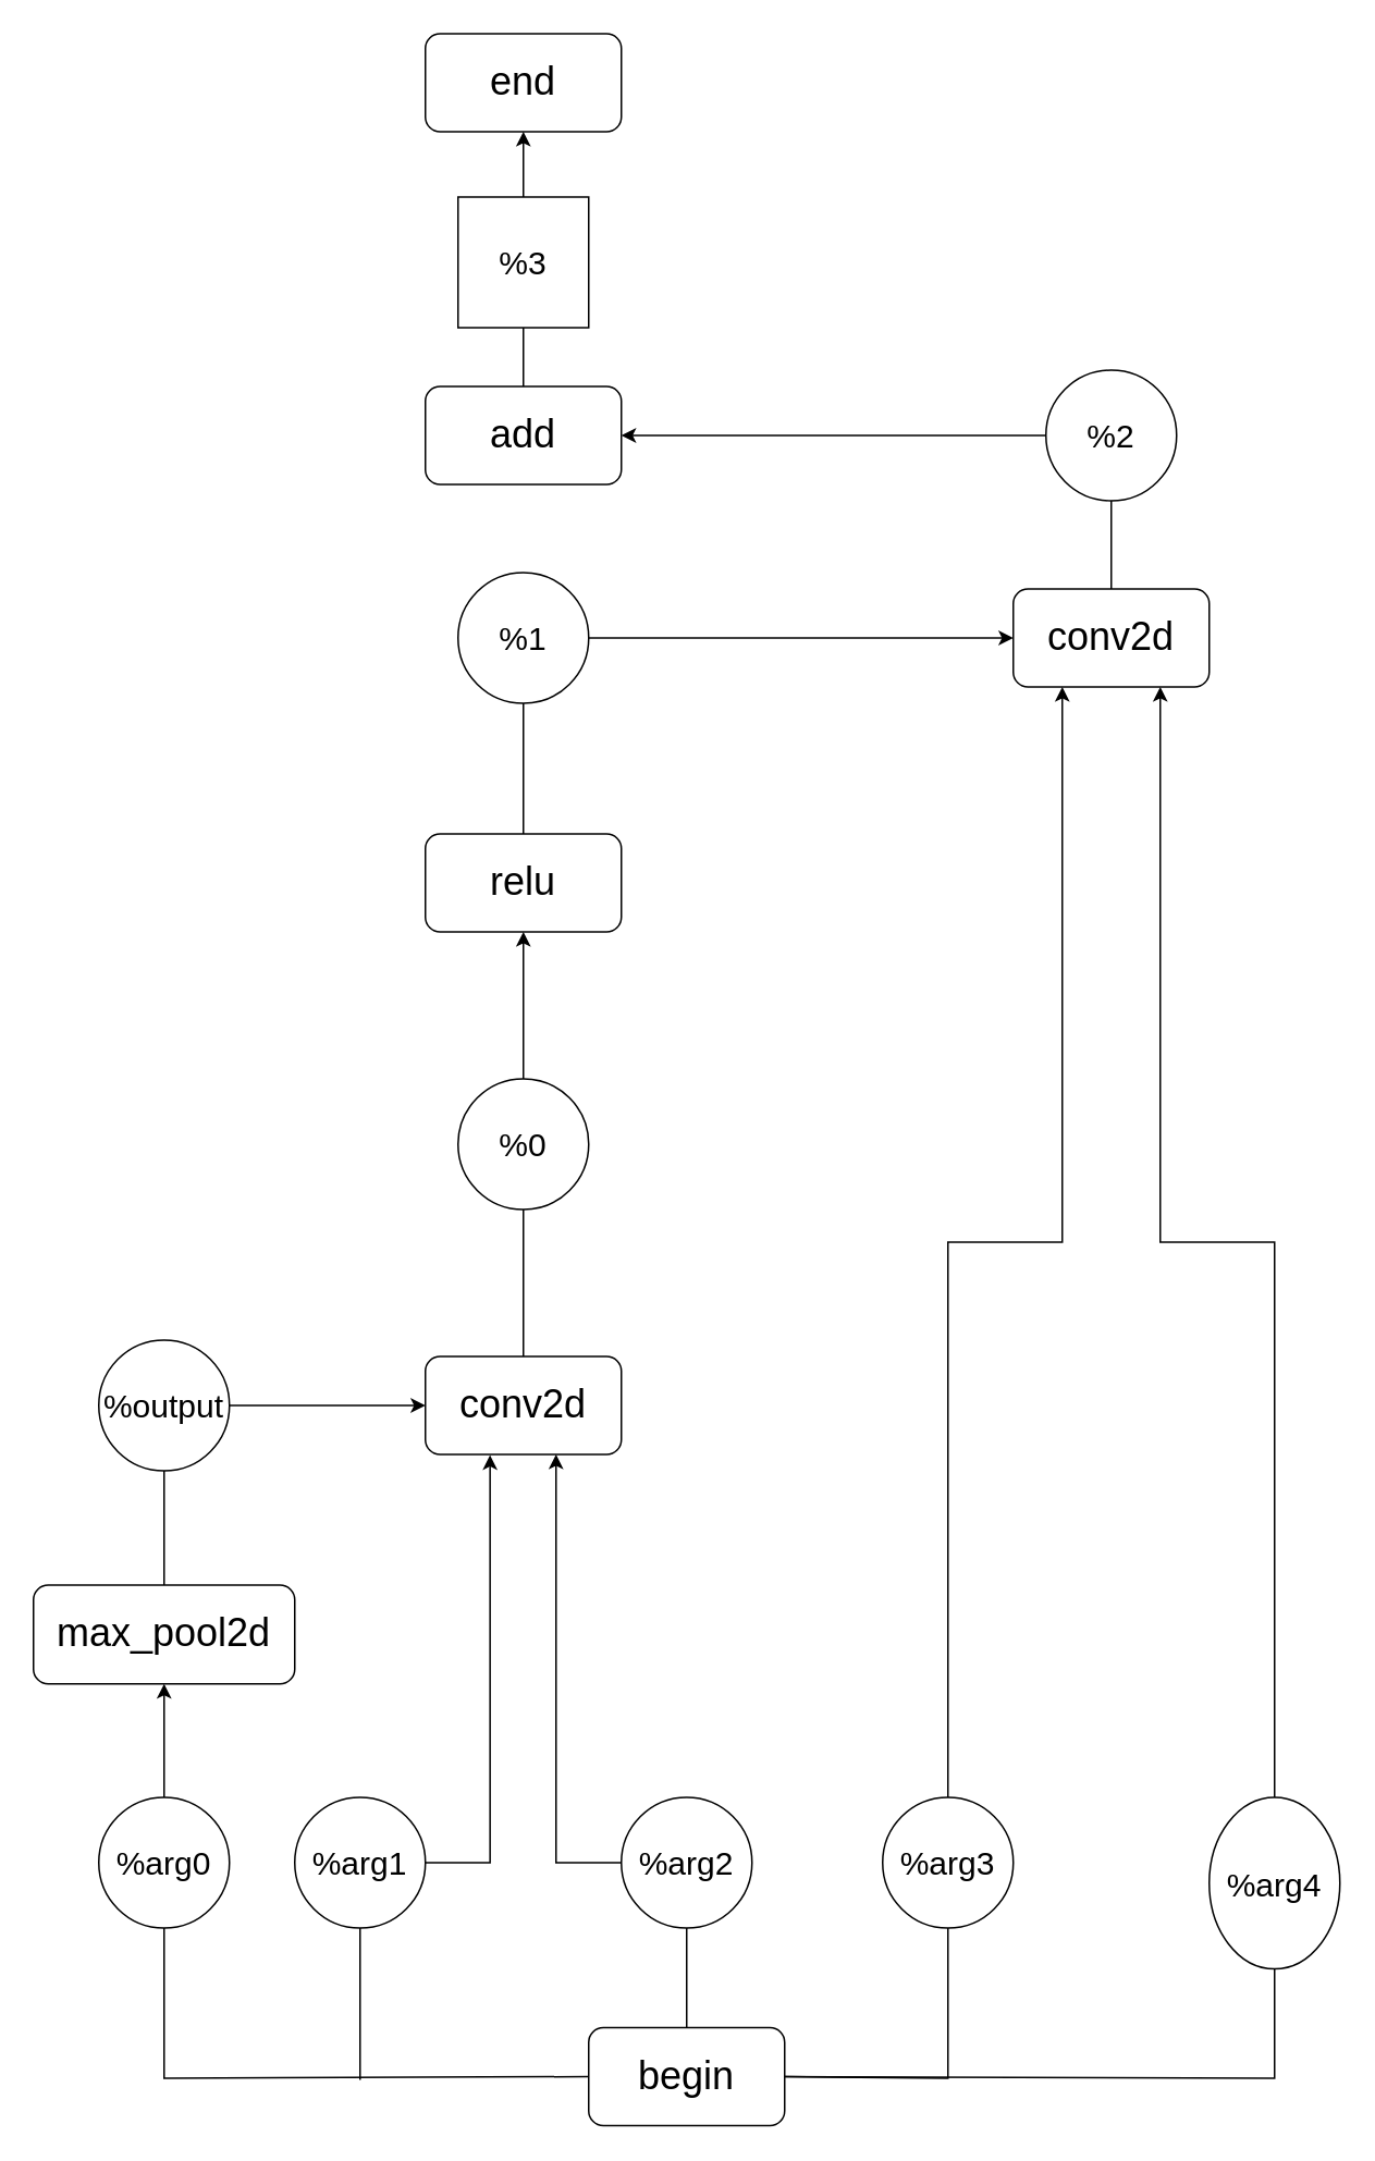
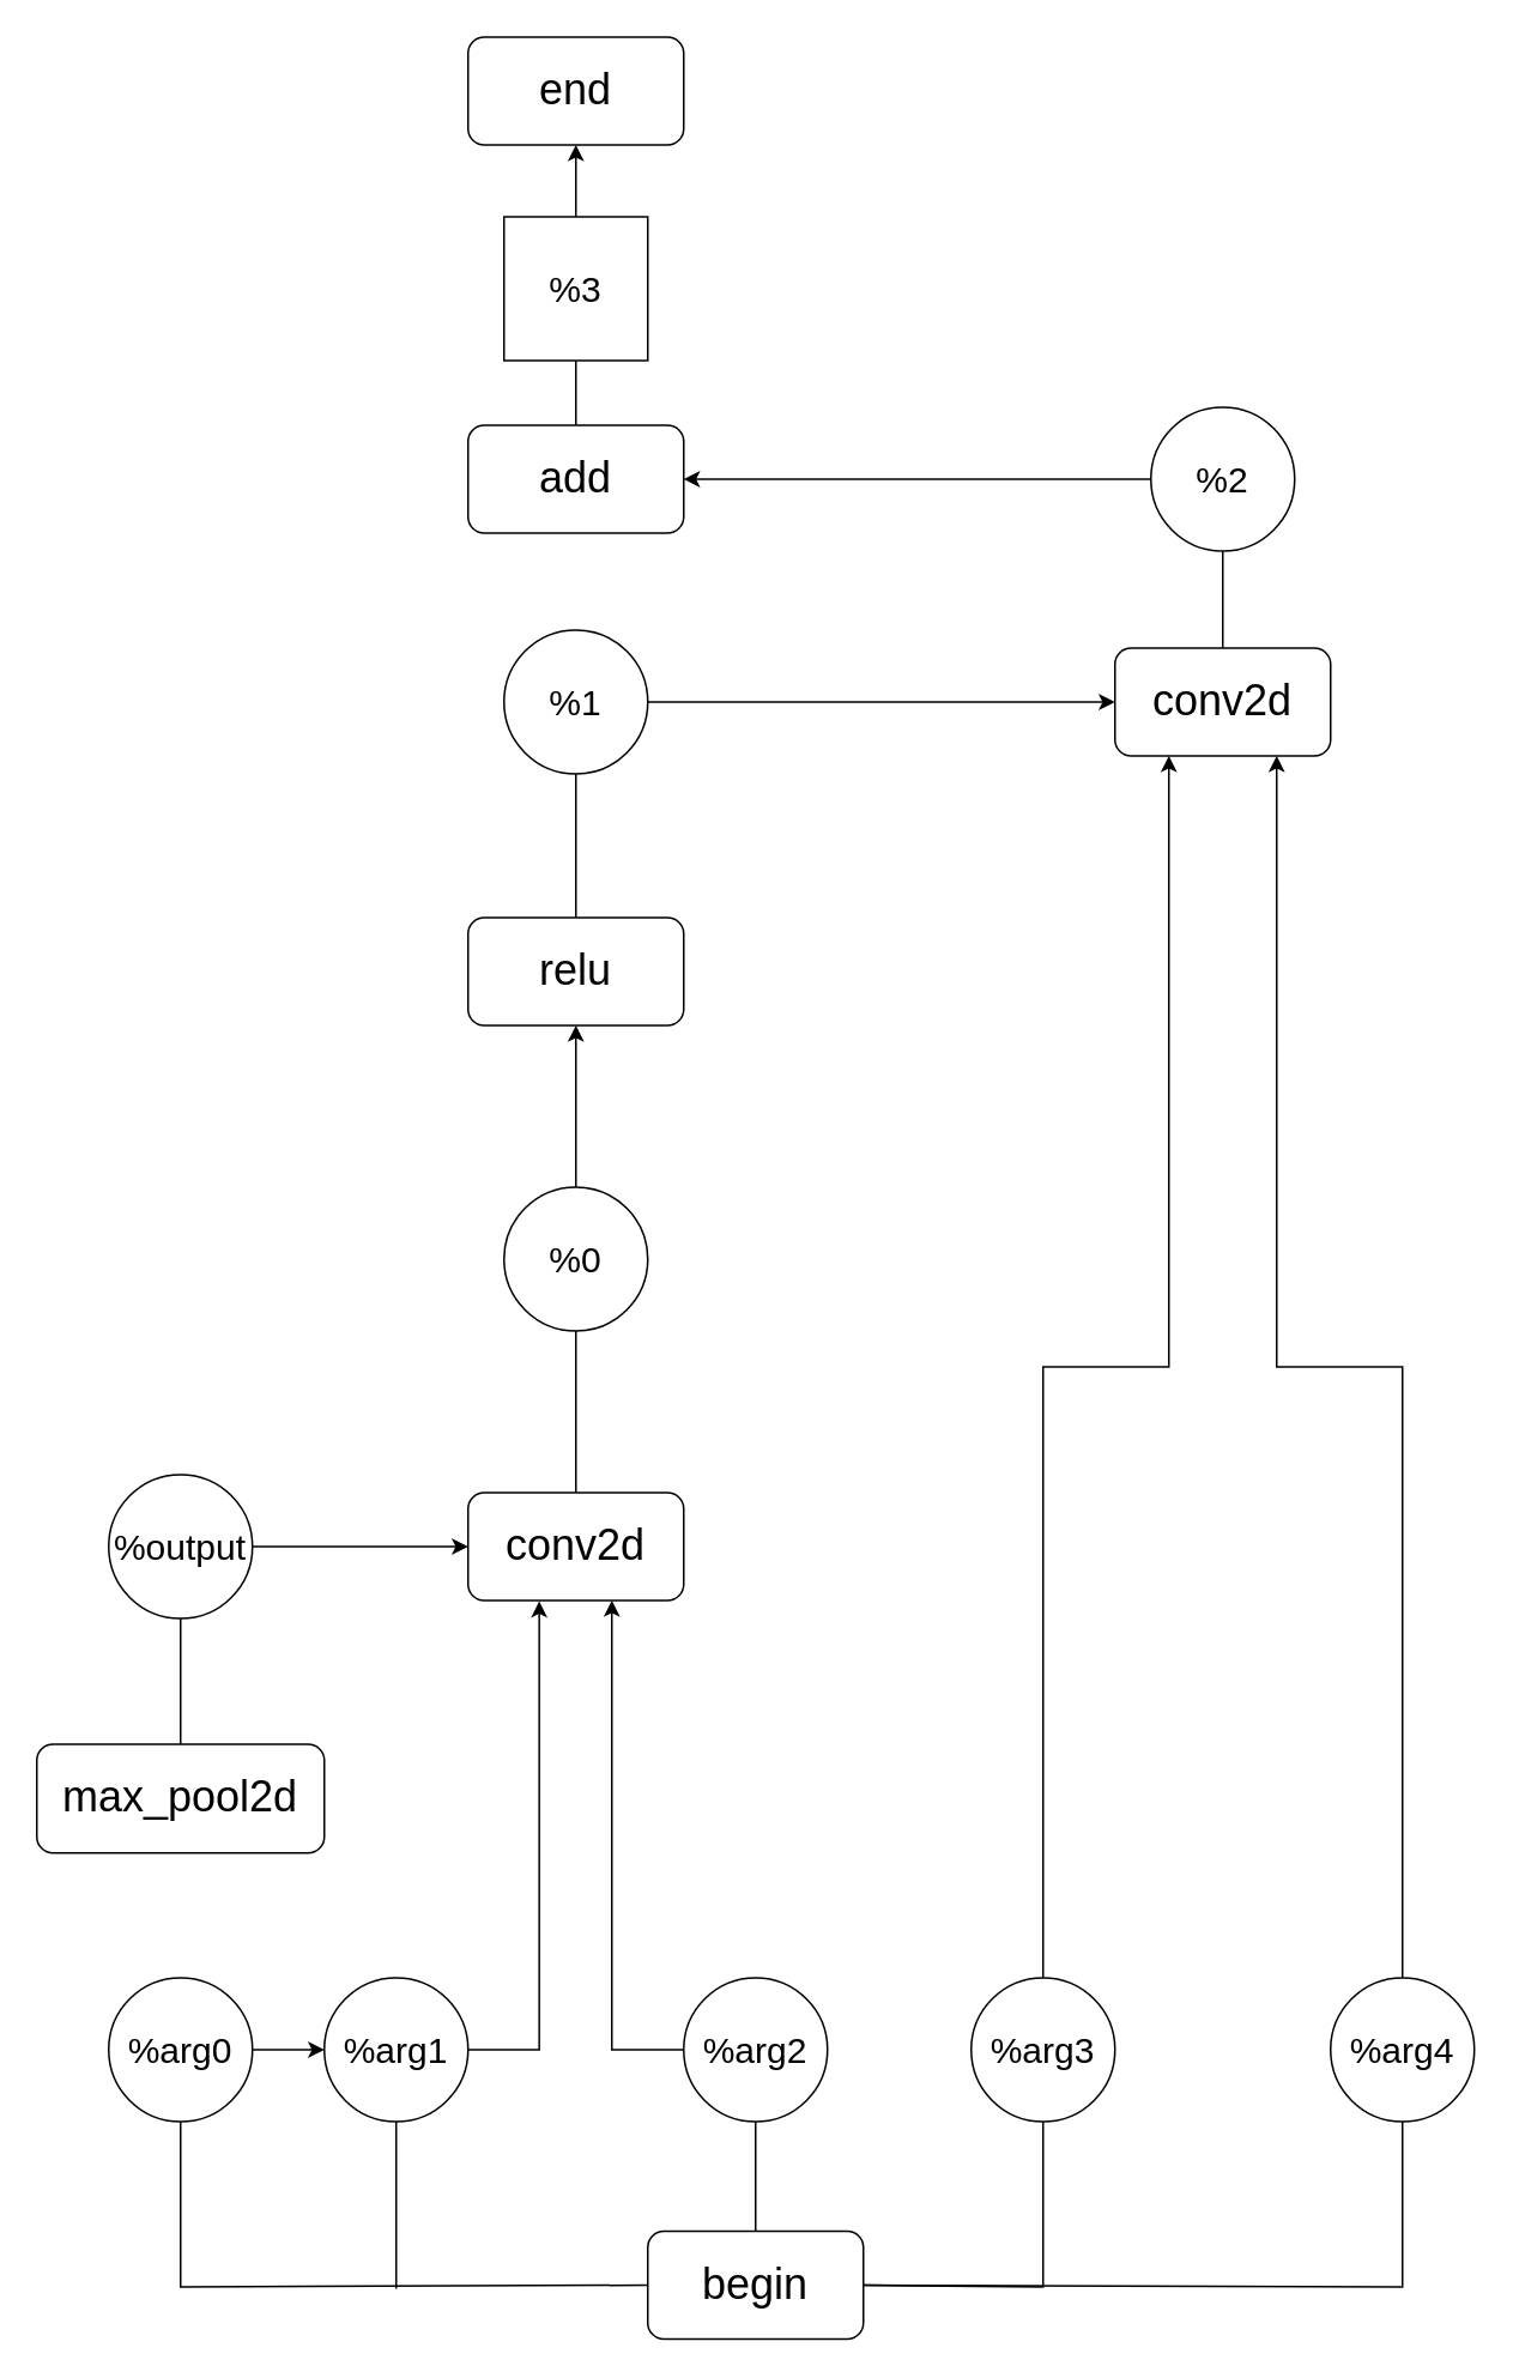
  <mxCell id="0" />
  <mxCell id="1" parent="0" />
- <mxCell id="2" value="" style="edgeStyle=orthogonalEdgeStyle;rounded=0;orthogonalLoop=1;jettySize=auto;html=1;" edge="1" parent="1" source="3" target="4"><mxGeometry relative="1" as="geometry" /></mxCell>
+ <mxCell id="2" value="" style="edgeStyle=orthogonalEdgeStyle;rounded=0;orthogonalLoop=1;jettySize=auto;html=1;" edge="1" parent="1" source="3" target="9"><mxGeometry relative="1" as="geometry" /></mxCell>
  <mxCell id="3" value="&lt;font style=&quot;font-size: 20px&quot;&gt;%arg0&lt;/font&gt;" style="ellipse;whiteSpace=wrap;html=1;aspect=fixed;direction=west;" parent="1" vertex="1"><mxGeometry x="60" y="1100" width="80" height="80" as="geometry" /></mxCell>
  <mxCell id="4" value="&lt;span style=&quot;font-size: 24px&quot;&gt;max_pool2d&lt;/span&gt;" style="rounded=1;whiteSpace=wrap;html=1;" parent="1" vertex="1"><mxGeometry y="970" width="160" height="60.5" as="geometry" x="20" /></mxCell>
  <mxCell id="5" value="" style="edgeStyle=orthogonalEdgeStyle;rounded=0;orthogonalLoop=1;jettySize=auto;html=1;" edge="1" parent="1" source="6" target="7"><mxGeometry relative="1" as="geometry" /></mxCell>
  <mxCell id="6" value="&lt;font style=&quot;font-size: 20px&quot;&gt;%output&lt;/font&gt;" style="ellipse;whiteSpace=wrap;html=1;aspect=fixed;direction=west;" parent="1" vertex="1"><mxGeometry x="60" y="820" width="80" height="80" as="geometry" /></mxCell>
  <mxCell id="7" value="&lt;span style=&quot;font-size: 24px&quot;&gt;conv2d&lt;/span&gt;" style="rounded=1;whiteSpace=wrap;html=1;" vertex="1" parent="1"><mxGeometry x="260" y="830" width="120" height="60" as="geometry" /></mxCell>
  <mxCell id="8" value="" style="edgeStyle=orthogonalEdgeStyle;rounded=0;orthogonalLoop=1;jettySize=auto;html=1;entryX=0.355;entryY=1.006;entryDx=0;entryDy=0;entryPerimeter=0;exitX=0;exitY=0.5;exitDx=0;exitDy=0;" edge="1" parent="1"><mxGeometry relative="1" as="geometry"><mxPoint x="257" y="1140" as="sourcePoint" /><mxPoint x="299.6" y="890.36" as="targetPoint" /><Array as="points"><mxPoint x="300" y="1140" /></Array></mxGeometry></mxCell>
  <mxCell id="9" value="&lt;font style=&quot;font-size: 20px&quot;&gt;%arg1&lt;/font&gt;" style="ellipse;whiteSpace=wrap;html=1;aspect=fixed;direction=west;" vertex="1" parent="1"><mxGeometry x="180" y="1100" width="80" height="80" as="geometry" /></mxCell>
  <mxCell id="10" value="" style="edgeStyle=orthogonalEdgeStyle;rounded=0;orthogonalLoop=1;jettySize=auto;html=1;exitX=1;exitY=0.5;exitDx=0;exitDy=0;" edge="1" parent="1"><mxGeometry relative="1" as="geometry"><mxPoint x="380" y="1140" as="sourcePoint" /><mxPoint x="340" y="890" as="targetPoint" /><Array as="points"><mxPoint x="340" y="1140" /></Array></mxGeometry></mxCell>
  <mxCell id="11" value="&lt;font style=&quot;font-size: 20px&quot;&gt;%arg2&lt;/font&gt;" style="ellipse;whiteSpace=wrap;html=1;aspect=fixed;direction=west;" vertex="1" parent="1"><mxGeometry x="380" y="1100" width="80" height="80" as="geometry" /></mxCell>
  <mxCell id="12" value="" style="edgeStyle=orthogonalEdgeStyle;rounded=0;orthogonalLoop=1;jettySize=auto;html=1;" edge="1" parent="1" source="13" target="14"><mxGeometry relative="1" as="geometry" /></mxCell>
  <mxCell id="13" value="&lt;font style=&quot;font-size: 20px&quot;&gt;%0&lt;br&gt;&lt;/font&gt;" style="ellipse;whiteSpace=wrap;html=1;aspect=fixed;direction=west;" vertex="1" parent="1"><mxGeometry x="280" y="660" width="80" height="80" as="geometry" /></mxCell>
  <mxCell id="14" value="&lt;span style=&quot;font-size: 24px&quot;&gt;relu&lt;/span&gt;" style="rounded=1;whiteSpace=wrap;html=1;" vertex="1" parent="1"><mxGeometry x="260" y="510" width="120" height="60" as="geometry" /></mxCell>
  <mxCell id="15" value="" style="edgeStyle=orthogonalEdgeStyle;rounded=0;orthogonalLoop=1;jettySize=auto;html=1;entryX=0;entryY=0.5;entryDx=0;entryDy=0;" edge="1" parent="1" source="16" target="17"><mxGeometry relative="1" as="geometry"><mxPoint x="440" y="390" as="targetPoint" /></mxGeometry></mxCell>
  <mxCell id="16" value="&lt;font style=&quot;font-size: 20px&quot;&gt;%1&lt;br&gt;&lt;/font&gt;" style="ellipse;whiteSpace=wrap;html=1;aspect=fixed;direction=west;" vertex="1" parent="1"><mxGeometry x="280" y="350" width="80" height="80" as="geometry" /></mxCell>
  <mxCell id="17" value="&lt;span style=&quot;font-size: 24px&quot;&gt;conv2d&lt;/span&gt;" style="rounded=1;whiteSpace=wrap;html=1;" vertex="1" parent="1"><mxGeometry x="620" y="360" width="120" height="60" as="geometry" /></mxCell>
  <mxCell id="18" value="" style="edgeStyle=orthogonalEdgeStyle;rounded=0;orthogonalLoop=1;jettySize=auto;html=1;exitX=0.5;exitY=1;exitDx=0;exitDy=0;entryX=0.25;entryY=1;entryDx=0;entryDy=0;" edge="1" parent="1" source="19" target="17"><mxGeometry relative="1" as="geometry"><mxPoint x="660" y="570" as="targetPoint" /></mxGeometry></mxCell>
  <mxCell id="19" value="&lt;font style=&quot;font-size: 20px&quot;&gt;%arg3&lt;/font&gt;" style="ellipse;whiteSpace=wrap;html=1;aspect=fixed;direction=west;" vertex="1" parent="1"><mxGeometry x="540" y="1100" width="80" height="80" as="geometry" /></mxCell>
  <mxCell id="20" value="" style="edgeStyle=orthogonalEdgeStyle;rounded=0;orthogonalLoop=1;jettySize=auto;html=1;exitX=0.5;exitY=1;exitDx=0;exitDy=0;entryX=0.75;entryY=1;entryDx=0;entryDy=0;" edge="1" parent="1" source="21" target="17"><mxGeometry relative="1" as="geometry"><mxPoint x="710" y="490" as="targetPoint" /><Array as="points"><mxPoint x="780" y="760" /><mxPoint x="710" y="760" /></Array></mxGeometry></mxCell>
- <mxCell id="21" value="&lt;font style=&quot;font-size: 20px&quot;&gt;%arg4&lt;/font&gt;" style="ellipse;whiteSpace=wrap;html=1;aspect=fixed;direction=west;" vertex="1" parent="1"><mxGeometry x="740" y="1100" width="80" height="105" as="geometry" /></mxCell>
+ <mxCell id="21" value="&lt;font style=&quot;font-size: 20px&quot;&gt;%arg4&lt;/font&gt;" style="ellipse;whiteSpace=wrap;html=1;aspect=fixed;direction=west;" vertex="1" parent="1"><mxGeometry x="740" y="1100" width="80" height="80" as="geometry" /></mxCell>
  <mxCell id="22" value="" style="edgeStyle=orthogonalEdgeStyle;rounded=0;orthogonalLoop=1;jettySize=auto;html=1;entryX=1;entryY=0.5;entryDx=0;entryDy=0;" edge="1" parent="1" source="23" target="24"><mxGeometry relative="1" as="geometry"><mxPoint x="560" y="276" as="targetPoint" /></mxGeometry></mxCell>
  <mxCell id="23" value="&lt;font style=&quot;font-size: 20px&quot;&gt;%2&lt;br&gt;&lt;/font&gt;" style="ellipse;whiteSpace=wrap;html=1;aspect=fixed;direction=west;" vertex="1" parent="1"><mxGeometry x="640" y="226" width="80" height="80" as="geometry" /></mxCell>
  <mxCell id="24" value="&lt;span style=&quot;font-size: 24px&quot;&gt;add&lt;/span&gt;" style="rounded=1;whiteSpace=wrap;html=1;" vertex="1" parent="1"><mxGeometry x="260" y="236" width="120" height="60" as="geometry" /></mxCell>
  <mxCell id="25" value="" style="edgeStyle=orthogonalEdgeStyle;rounded=0;orthogonalLoop=1;jettySize=auto;html=1;" edge="1" parent="1" source="26" target="28"><mxGeometry relative="1" as="geometry" /></mxCell>
  <mxCell id="26" value="&lt;font style=&quot;font-size: 20px&quot;&gt;%3&lt;br&gt;&lt;/font&gt;" style="whiteSpace=wrap;html=1;aspect=fixed;direction=west;rounded=0;" vertex="1" parent="1"><mxGeometry x="280" y="120" width="80" height="80" as="geometry" /></mxCell>
  <mxCell id="27" value="" style="endArrow=none;html=1;entryX=0.5;entryY=0;entryDx=0;entryDy=0;exitX=0.5;exitY=0;exitDx=0;exitDy=0;" edge="1" parent="1" source="4" target="6"><mxGeometry width="50" height="50" relative="1" as="geometry"><mxPoint x="130" y="950" as="sourcePoint" /><mxPoint x="180" y="900" as="targetPoint" /></mxGeometry></mxCell>
  <mxCell id="28" value="&lt;span style=&quot;font-size: 24px&quot;&gt;end&lt;/span&gt;" style="rounded=1;whiteSpace=wrap;html=1;" vertex="1" parent="1"><mxGeometry x="260" width="120" height="60" as="geometry" y="20" /></mxCell>
  <mxCell id="29" value="&lt;span style=&quot;font-size: 24px&quot;&gt;begin&lt;/span&gt;" style="rounded=1;whiteSpace=wrap;html=1;" vertex="1" parent="1"><mxGeometry x="360" y="1241" width="120" height="60" as="geometry" /></mxCell>
  <mxCell id="30" value="" style="endArrow=none;html=1;exitX=0;exitY=0.5;exitDx=0;exitDy=0;rounded=0;" edge="1" parent="1" source="29"><mxGeometry width="50" height="50" relative="1" as="geometry"><mxPoint x="40" y="1243" as="sourcePoint" /><mxPoint x="100" y="1180" as="targetPoint" /><Array as="points"><mxPoint x="100" y="1272" /></Array></mxGeometry></mxCell>
  <mxCell id="31" value="" style="endArrow=none;html=1;entryX=0.5;entryY=0;entryDx=0;entryDy=0;" edge="1" parent="1" target="9"><mxGeometry width="50" height="50" relative="1" as="geometry"><mxPoint x="220" y="1273" as="sourcePoint" /><mxPoint x="220" y="1220" as="targetPoint" /></mxGeometry></mxCell>
  <mxCell id="32" value="" style="endArrow=none;html=1;exitX=0.5;exitY=0;exitDx=0;exitDy=0;" edge="1" parent="1" source="29"><mxGeometry width="50" height="50" relative="1" as="geometry"><mxPoint x="390" y="1183" as="sourcePoint" /><mxPoint x="420" y="1180" as="targetPoint" /></mxGeometry></mxCell>
  <mxCell id="33" value="" style="endArrow=none;html=1;exitX=1;exitY=0.5;exitDx=0;exitDy=0;rounded=0;" edge="1" parent="1" source="29"><mxGeometry width="50" height="50" relative="1" as="geometry"><mxPoint x="550" y="1303" as="sourcePoint" /><mxPoint x="580" y="1180" as="targetPoint" /><Array as="points"><mxPoint x="580" y="1272" /></Array></mxGeometry></mxCell>
  <mxCell id="34" value="" style="endArrow=none;html=1;exitX=1;exitY=0.5;exitDx=0;exitDy=0;entryX=0.5;entryY=0;entryDx=0;entryDy=0;rounded=0;" edge="1" parent="1" source="29" target="21"><mxGeometry width="50" height="50" relative="1" as="geometry"><mxPoint x="700" y="1283" as="sourcePoint" /><mxPoint x="780" y="1113" as="targetPoint" /><Array as="points"><mxPoint x="780" y="1272" /></Array></mxGeometry></mxCell>
  <mxCell id="35" value="" style="endArrow=none;html=1;entryX=0.5;entryY=0;entryDx=0;entryDy=0;exitX=0.5;exitY=0;exitDx=0;exitDy=0;" edge="1" parent="1" source="7" target="13"><mxGeometry width="50" height="50" relative="1" as="geometry"><mxPoint x="350" y="830" as="sourcePoint" /><mxPoint x="400" y="780" as="targetPoint" /></mxGeometry></mxCell>
  <mxCell id="36" value="" style="endArrow=none;html=1;entryX=0.5;entryY=0;entryDx=0;entryDy=0;exitX=0.5;exitY=0;exitDx=0;exitDy=0;" edge="1" parent="1" source="14" target="16"><mxGeometry width="50" height="50" relative="1" as="geometry"><mxPoint x="320" y="500" as="sourcePoint" /><mxPoint x="370" y="450" as="targetPoint" /></mxGeometry></mxCell>
  <mxCell id="37" value="" style="endArrow=none;html=1;entryX=0.5;entryY=0;entryDx=0;entryDy=0;exitX=0.5;exitY=0;exitDx=0;exitDy=0;" edge="1" parent="1" source="17" target="23"><mxGeometry width="50" height="50" relative="1" as="geometry"><mxPoint x="710" y="360" as="sourcePoint" /><mxPoint x="760" y="310" as="targetPoint" /></mxGeometry></mxCell>
  <mxCell id="38" value="" style="endArrow=none;html=1;entryX=0.5;entryY=0;entryDx=0;entryDy=0;" edge="1" parent="1" source="24" target="26"><mxGeometry width="50" height="50" relative="1" as="geometry"><mxPoint x="380" y="230" as="sourcePoint" /><mxPoint x="430" y="180" as="targetPoint" /></mxGeometry></mxCell>
